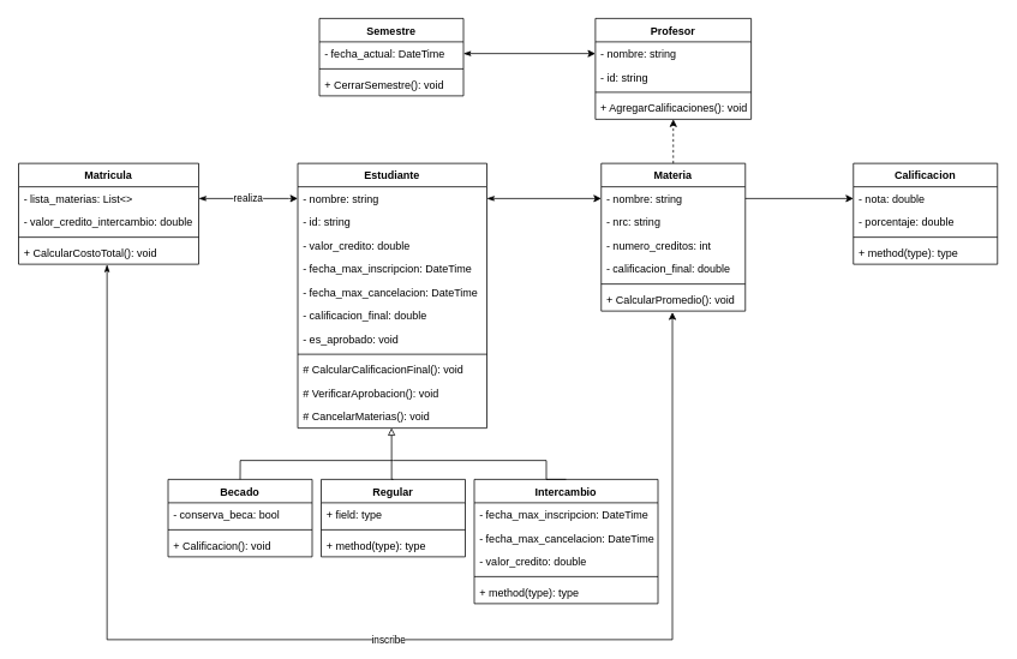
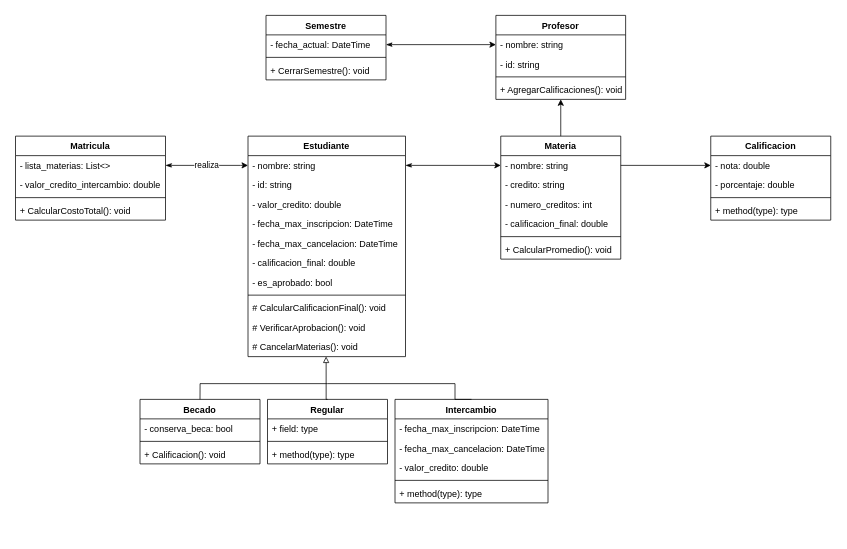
  <mxCell id="0" />
  <mxCell id="1" parent="0" />
  <mxCell id="2" value="Estudiante" style="swimlane;fontStyle=1;align=center;verticalAlign=top;childLayout=stackLayout;horizontal=1;startSize=26;horizontalStack=0;resizeParent=1;resizeParentMax=0;resizeLast=0;collapsible=1;marginBottom=0;fillColor=none;" parent="1" vertex="1"><mxGeometry x="330" y="181" width="210" height="294" as="geometry" /></mxCell>
  <mxCell id="3" value="- nombre: string" style="text;strokeColor=none;fillColor=none;align=left;verticalAlign=top;spacingLeft=4;spacingRight=4;overflow=hidden;rotatable=0;points=[[0,0.5],[1,0.5]];portConstraint=eastwest;" parent="2" vertex="1"><mxGeometry y="26" width="210" height="26" as="geometry" /></mxCell>
  <mxCell id="4" value="- id: string" style="text;strokeColor=none;fillColor=none;align=left;verticalAlign=top;spacingLeft=4;spacingRight=4;overflow=hidden;rotatable=0;points=[[0,0.5],[1,0.5]];portConstraint=eastwest;" vertex="1" parent="2"><mxGeometry y="52" width="210" height="26" as="geometry" /></mxCell>
  <mxCell id="5" value="- valor_credito: double" style="text;strokeColor=none;fillColor=none;align=left;verticalAlign=top;spacingLeft=4;spacingRight=4;overflow=hidden;rotatable=0;points=[[0,0.5],[1,0.5]];portConstraint=eastwest;" vertex="1" parent="2"><mxGeometry y="78" width="210" height="26" as="geometry" /></mxCell>
  <mxCell id="6" value="- fecha_max_inscripcion: DateTime" style="text;strokeColor=none;fillColor=none;align=left;verticalAlign=top;spacingLeft=4;spacingRight=4;overflow=hidden;rotatable=0;points=[[0,0.5],[1,0.5]];portConstraint=eastwest;" vertex="1" parent="2"><mxGeometry y="104" width="210" height="26" as="geometry" /></mxCell>
  <mxCell id="7" value="- fecha_max_cancelacion: DateTime" style="text;strokeColor=none;fillColor=none;align=left;verticalAlign=top;spacingLeft=4;spacingRight=4;overflow=hidden;rotatable=0;points=[[0,0.5],[1,0.5]];portConstraint=eastwest;" vertex="1" parent="2"><mxGeometry y="130" width="210" height="26" as="geometry" /></mxCell>
  <mxCell id="8" value="- calificacion_final: double" style="text;strokeColor=none;fillColor=none;align=left;verticalAlign=top;spacingLeft=4;spacingRight=4;overflow=hidden;rotatable=0;points=[[0,0.5],[1,0.5]];portConstraint=eastwest;" vertex="1" parent="2"><mxGeometry y="156" width="210" height="26" as="geometry" /></mxCell>
- <mxCell id="9" value="- es_aprobado: void" style="text;strokeColor=none;fillColor=none;align=left;verticalAlign=top;spacingLeft=4;spacingRight=4;overflow=hidden;rotatable=0;points=[[0,0.5],[1,0.5]];portConstraint=eastwest;" vertex="1" parent="2"><mxGeometry y="182" width="210" height="26" as="geometry" /></mxCell>
+ <mxCell id="9" value="- es_aprobado: bool" style="text;strokeColor=none;fillColor=none;align=left;verticalAlign=top;spacingLeft=4;spacingRight=4;overflow=hidden;rotatable=0;points=[[0,0.5],[1,0.5]];portConstraint=eastwest;" vertex="1" parent="2"><mxGeometry y="182" width="210" height="26" as="geometry" /></mxCell>
  <mxCell id="10" value="" style="line;strokeWidth=1;fillColor=none;align=left;verticalAlign=middle;spacingTop=-1;spacingLeft=3;spacingRight=3;rotatable=0;labelPosition=right;points=[];portConstraint=eastwest;" parent="2" vertex="1"><mxGeometry y="208" width="210" height="8" as="geometry" /></mxCell>
  <mxCell id="11" value="# CalcularCalificacionFinal(): void" style="text;strokeColor=none;fillColor=none;align=left;verticalAlign=top;spacingLeft=4;spacingRight=4;overflow=hidden;rotatable=0;points=[[0,0.5],[1,0.5]];portConstraint=eastwest;" parent="2" vertex="1"><mxGeometry y="216" width="210" height="26" as="geometry" /></mxCell>
  <mxCell id="12" value="# VerificarAprobacion(): void" style="text;strokeColor=none;fillColor=none;align=left;verticalAlign=top;spacingLeft=4;spacingRight=4;overflow=hidden;rotatable=0;points=[[0,0.5],[1,0.5]];portConstraint=eastwest;" vertex="1" parent="2"><mxGeometry y="242" width="210" height="26" as="geometry" /></mxCell>
  <mxCell id="13" value="# CancelarMaterias(): void" style="text;strokeColor=none;fillColor=none;align=left;verticalAlign=top;spacingLeft=4;spacingRight=4;overflow=hidden;rotatable=0;points=[[0,0.5],[1,0.5]];portConstraint=eastwest;" vertex="1" parent="2"><mxGeometry y="268" width="210" height="26" as="geometry" /></mxCell>
  <mxCell id="14" value="Calificacion" style="swimlane;fontStyle=1;align=center;verticalAlign=top;childLayout=stackLayout;horizontal=1;startSize=26;horizontalStack=0;resizeParent=1;resizeParentMax=0;resizeLast=0;collapsible=1;marginBottom=0;fillColor=none;" parent="1" vertex="1"><mxGeometry x="947" y="181" width="160" height="112" as="geometry" /></mxCell>
  <mxCell id="15" value="- nota: double" style="text;strokeColor=none;fillColor=none;align=left;verticalAlign=top;spacingLeft=4;spacingRight=4;overflow=hidden;rotatable=0;points=[[0,0.5],[1,0.5]];portConstraint=eastwest;" parent="14" vertex="1"><mxGeometry y="26" width="160" height="26" as="geometry" /></mxCell>
  <mxCell id="16" value="- porcentaje: double" style="text;strokeColor=none;fillColor=none;align=left;verticalAlign=top;spacingLeft=4;spacingRight=4;overflow=hidden;rotatable=0;points=[[0,0.5],[1,0.5]];portConstraint=eastwest;" vertex="1" parent="14"><mxGeometry y="52" width="160" height="26" as="geometry" /></mxCell>
  <mxCell id="17" value="" style="line;strokeWidth=1;fillColor=none;align=left;verticalAlign=middle;spacingTop=-1;spacingLeft=3;spacingRight=3;rotatable=0;labelPosition=right;points=[];portConstraint=eastwest;" parent="14" vertex="1"><mxGeometry y="78" width="160" height="8" as="geometry" /></mxCell>
  <mxCell id="18" value="+ method(type): type" style="text;strokeColor=none;fillColor=none;align=left;verticalAlign=top;spacingLeft=4;spacingRight=4;overflow=hidden;rotatable=0;points=[[0,0.5],[1,0.5]];portConstraint=eastwest;" parent="14" vertex="1"><mxGeometry y="86" width="160" height="26" as="geometry" /></mxCell>
- <mxCell id="19" value="inscribe" style="edgeStyle=orthogonalEdgeStyle;rounded=0;orthogonalLoop=1;jettySize=auto;html=1;startArrow=classicThin;startFill=1;endArrow=classic;endFill=1;exitX=0.491;exitY=1.016;exitDx=0;exitDy=0;exitPerimeter=0;entryX=0.494;entryY=1.051;entryDx=0;entryDy=0;entryPerimeter=0;" edge="1" parent="1" source="24" target="32"><mxGeometry x="0.036" relative="1" as="geometry"><mxPoint x="810" y="370" as="targetPoint" /><Array as="points"><mxPoint x="118" y="710" /><mxPoint x="746" y="710" /></Array><mxPoint as="offset" /></mxGeometry></mxCell>
  <mxCell id="20" value="Matricula" style="swimlane;fontStyle=1;align=center;verticalAlign=top;childLayout=stackLayout;horizontal=1;startSize=26;horizontalStack=0;resizeParent=1;resizeParentMax=0;resizeLast=0;collapsible=1;marginBottom=0;fillColor=none;" parent="1" vertex="1"><mxGeometry x="20" y="181" width="200" height="112" as="geometry" /></mxCell>
  <mxCell id="21" value="- lista_materias: List&lt;&gt;" style="text;strokeColor=none;fillColor=none;align=left;verticalAlign=top;spacingLeft=4;spacingRight=4;overflow=hidden;rotatable=0;points=[[0,0.5],[1,0.5]];portConstraint=eastwest;" parent="20" vertex="1"><mxGeometry y="26" width="200" height="26" as="geometry" /></mxCell>
  <mxCell id="22" value="- valor_credito_intercambio: double" style="text;strokeColor=none;fillColor=none;align=left;verticalAlign=top;spacingLeft=4;spacingRight=4;overflow=hidden;rotatable=0;points=[[0,0.5],[1,0.5]];portConstraint=eastwest;" vertex="1" parent="20"><mxGeometry y="52" width="200" height="26" as="geometry" /></mxCell>
  <mxCell id="23" value="" style="line;strokeWidth=1;fillColor=none;align=left;verticalAlign=middle;spacingTop=-1;spacingLeft=3;spacingRight=3;rotatable=0;labelPosition=right;points=[];portConstraint=eastwest;" parent="20" vertex="1"><mxGeometry y="78" width="200" height="8" as="geometry" /></mxCell>
  <mxCell id="24" value="+ CalcularCostoTotal(): void" style="text;strokeColor=none;fillColor=none;align=left;verticalAlign=top;spacingLeft=4;spacingRight=4;overflow=hidden;rotatable=0;points=[[0,0.5],[1,0.5]];portConstraint=eastwest;" parent="20" vertex="1"><mxGeometry y="86" width="200" height="26" as="geometry" /></mxCell>
- <mxCell id="25" style="edgeStyle=orthogonalEdgeStyle;rounded=0;orthogonalLoop=1;jettySize=auto;html=1;exitX=0.5;exitY=0;exitDx=0;exitDy=0;entryX=0.5;entryY=1;entryDx=0;entryDy=0;dashed=1;" edge="1" parent="1" source="26" target="37"><mxGeometry relative="1" as="geometry" /></mxCell>
+ <mxCell id="25" style="edgeStyle=orthogonalEdgeStyle;rounded=0;orthogonalLoop=1;jettySize=auto;html=1;exitX=0.5;exitY=0;exitDx=0;exitDy=0;entryX=0.5;entryY=1;entryDx=0;entryDy=0;" edge="1" parent="1" source="26" target="37"><mxGeometry relative="1" as="geometry" /></mxCell>
  <mxCell id="26" value="Materia" style="swimlane;fontStyle=1;align=center;verticalAlign=top;childLayout=stackLayout;horizontal=1;startSize=26;horizontalStack=0;resizeParent=1;resizeParentMax=0;resizeLast=0;collapsible=1;marginBottom=0;fillColor=none;" parent="1" vertex="1"><mxGeometry x="667" y="181" width="160" height="164" as="geometry" /></mxCell>
  <mxCell id="27" value="- nombre: string" style="text;strokeColor=none;fillColor=none;align=left;verticalAlign=top;spacingLeft=4;spacingRight=4;overflow=hidden;rotatable=0;points=[[0,0.5],[1,0.5]];portConstraint=eastwest;" parent="26" vertex="1"><mxGeometry y="26" width="160" height="26" as="geometry" /></mxCell>
- <mxCell id="28" value="- nrc: string" style="text;strokeColor=none;fillColor=none;align=left;verticalAlign=top;spacingLeft=4;spacingRight=4;overflow=hidden;rotatable=0;points=[[0,0.5],[1,0.5]];portConstraint=eastwest;" vertex="1" parent="26"><mxGeometry y="52" width="160" height="26" as="geometry" /></mxCell>
+ <mxCell id="28" value="- credito: string" style="text;strokeColor=none;fillColor=none;align=left;verticalAlign=top;spacingLeft=4;spacingRight=4;overflow=hidden;rotatable=0;points=[[0,0.5],[1,0.5]];portConstraint=eastwest;" vertex="1" parent="26"><mxGeometry y="52" width="160" height="26" as="geometry" /></mxCell>
  <mxCell id="29" value="- numero_creditos: int" style="text;strokeColor=none;fillColor=none;align=left;verticalAlign=top;spacingLeft=4;spacingRight=4;overflow=hidden;rotatable=0;points=[[0,0.5],[1,0.5]];portConstraint=eastwest;" vertex="1" parent="26"><mxGeometry y="78" width="160" height="26" as="geometry" /></mxCell>
  <mxCell id="30" value="- calificacion_final: double" style="text;strokeColor=none;fillColor=none;align=left;verticalAlign=top;spacingLeft=4;spacingRight=4;overflow=hidden;rotatable=0;points=[[0,0.5],[1,0.5]];portConstraint=eastwest;" vertex="1" parent="26"><mxGeometry y="104" width="160" height="26" as="geometry" /></mxCell>
  <mxCell id="31" value="" style="line;strokeWidth=1;fillColor=none;align=left;verticalAlign=middle;spacingTop=-1;spacingLeft=3;spacingRight=3;rotatable=0;labelPosition=right;points=[];portConstraint=eastwest;" parent="26" vertex="1"><mxGeometry y="130" width="160" height="8" as="geometry" /></mxCell>
  <mxCell id="32" value="+ CalcularPromedio(): void" style="text;strokeColor=none;fillColor=none;align=left;verticalAlign=top;spacingLeft=4;spacingRight=4;overflow=hidden;rotatable=0;points=[[0,0.5],[1,0.5]];portConstraint=eastwest;" parent="26" vertex="1"><mxGeometry y="138" width="160" height="26" as="geometry" /></mxCell>
  <mxCell id="33" value="Semestre" style="swimlane;fontStyle=1;align=center;verticalAlign=top;childLayout=stackLayout;horizontal=1;startSize=26;horizontalStack=0;resizeParent=1;resizeParentMax=0;resizeLast=0;collapsible=1;marginBottom=0;fillColor=none;" parent="1" vertex="1"><mxGeometry x="354" y="20" width="160" height="86" as="geometry" /></mxCell>
  <mxCell id="34" value="- fecha_actual: DateTime" style="text;strokeColor=none;fillColor=none;align=left;verticalAlign=top;spacingLeft=4;spacingRight=4;overflow=hidden;rotatable=0;points=[[0,0.5],[1,0.5]];portConstraint=eastwest;" parent="33" vertex="1"><mxGeometry y="26" width="160" height="26" as="geometry" /></mxCell>
  <mxCell id="35" value="" style="line;strokeWidth=1;fillColor=none;align=left;verticalAlign=middle;spacingTop=-1;spacingLeft=3;spacingRight=3;rotatable=0;labelPosition=right;points=[];portConstraint=eastwest;" parent="33" vertex="1"><mxGeometry y="52" width="160" height="8" as="geometry" /></mxCell>
  <mxCell id="36" value="+ CerrarSemestre(): void" style="text;strokeColor=none;fillColor=none;align=left;verticalAlign=top;spacingLeft=4;spacingRight=4;overflow=hidden;rotatable=0;points=[[0,0.5],[1,0.5]];portConstraint=eastwest;" parent="33" vertex="1"><mxGeometry y="60" width="160" height="26" as="geometry" /></mxCell>
  <mxCell id="37" value="Profesor" style="swimlane;fontStyle=1;align=center;verticalAlign=top;childLayout=stackLayout;horizontal=1;startSize=26;horizontalStack=0;resizeParent=1;resizeParentMax=0;resizeLast=0;collapsible=1;marginBottom=0;fillColor=none;" parent="1" vertex="1"><mxGeometry x="660.5" y="20" width="173" height="112" as="geometry" /></mxCell>
  <mxCell id="38" value="- nombre: string" style="text;strokeColor=none;fillColor=none;align=left;verticalAlign=top;spacingLeft=4;spacingRight=4;overflow=hidden;rotatable=0;points=[[0,0.5],[1,0.5]];portConstraint=eastwest;" parent="37" vertex="1"><mxGeometry y="26" width="173" height="26" as="geometry" /></mxCell>
  <mxCell id="39" value="- id: string" style="text;strokeColor=none;fillColor=none;align=left;verticalAlign=top;spacingLeft=4;spacingRight=4;overflow=hidden;rotatable=0;points=[[0,0.5],[1,0.5]];portConstraint=eastwest;" vertex="1" parent="37"><mxGeometry y="52" width="173" height="26" as="geometry" /></mxCell>
  <mxCell id="40" value="" style="line;strokeWidth=1;fillColor=none;align=left;verticalAlign=middle;spacingTop=-1;spacingLeft=3;spacingRight=3;rotatable=0;labelPosition=right;points=[];portConstraint=eastwest;" parent="37" vertex="1"><mxGeometry y="78" width="173" height="8" as="geometry" /></mxCell>
  <mxCell id="41" value="+ AgregarCalificaciones(): void" style="text;strokeColor=none;fillColor=none;align=left;verticalAlign=top;spacingLeft=4;spacingRight=4;overflow=hidden;rotatable=0;points=[[0,0.5],[1,0.5]];portConstraint=eastwest;" parent="37" vertex="1"><mxGeometry y="86" width="173" height="26" as="geometry" /></mxCell>
  <mxCell id="42" value="Becado" style="swimlane;fontStyle=1;align=center;verticalAlign=top;childLayout=stackLayout;horizontal=1;startSize=26;horizontalStack=0;resizeParent=1;resizeParentMax=0;resizeLast=0;collapsible=1;marginBottom=0;fillColor=none;" parent="1" vertex="1"><mxGeometry x="186" y="532" width="160" height="86" as="geometry" /></mxCell>
  <mxCell id="43" value="- conserva_beca: bool" style="text;strokeColor=none;fillColor=none;align=left;verticalAlign=top;spacingLeft=4;spacingRight=4;overflow=hidden;rotatable=0;points=[[0,0.5],[1,0.5]];portConstraint=eastwest;" parent="42" vertex="1"><mxGeometry y="26" width="160" height="26" as="geometry" /></mxCell>
  <mxCell id="44" value="" style="line;strokeWidth=1;fillColor=none;align=left;verticalAlign=middle;spacingTop=-1;spacingLeft=3;spacingRight=3;rotatable=0;labelPosition=right;points=[];portConstraint=eastwest;" parent="42" vertex="1"><mxGeometry y="52" width="160" height="8" as="geometry" /></mxCell>
  <mxCell id="45" value="+ Calificacion(): void" style="text;strokeColor=none;fillColor=none;align=left;verticalAlign=top;spacingLeft=4;spacingRight=4;overflow=hidden;rotatable=0;points=[[0,0.5],[1,0.5]];portConstraint=eastwest;" parent="42" vertex="1"><mxGeometry y="60" width="160" height="26" as="geometry" /></mxCell>
  <mxCell id="46" style="edgeStyle=orthogonalEdgeStyle;rounded=0;orthogonalLoop=1;jettySize=auto;html=1;exitX=0.5;exitY=0;exitDx=0;exitDy=0;entryX=0.496;entryY=0.994;entryDx=0;entryDy=0;endArrow=block;endFill=0;strokeWidth=1;entryPerimeter=0;" parent="1" target="13" edge="1"><mxGeometry relative="1" as="geometry"><mxPoint x="436" y="532" as="sourcePoint" /><mxPoint x="435" y="490" as="targetPoint" /><Array as="points"><mxPoint x="434" y="532" /></Array></mxGeometry></mxCell>
  <mxCell id="47" value="Regular" style="swimlane;fontStyle=1;align=center;verticalAlign=top;childLayout=stackLayout;horizontal=1;startSize=26;horizontalStack=0;resizeParent=1;resizeParentMax=0;resizeLast=0;collapsible=1;marginBottom=0;fillColor=none;" parent="1" vertex="1"><mxGeometry x="356" y="532" width="160" height="86" as="geometry" /></mxCell>
  <mxCell id="48" value="+ field: type" style="text;strokeColor=none;fillColor=none;align=left;verticalAlign=top;spacingLeft=4;spacingRight=4;overflow=hidden;rotatable=0;points=[[0,0.5],[1,0.5]];portConstraint=eastwest;" parent="47" vertex="1"><mxGeometry y="26" width="160" height="26" as="geometry" /></mxCell>
  <mxCell id="49" value="" style="line;strokeWidth=1;fillColor=none;align=left;verticalAlign=middle;spacingTop=-1;spacingLeft=3;spacingRight=3;rotatable=0;labelPosition=right;points=[];portConstraint=eastwest;" parent="47" vertex="1"><mxGeometry y="52" width="160" height="8" as="geometry" /></mxCell>
  <mxCell id="50" value="+ method(type): type" style="text;strokeColor=none;fillColor=none;align=left;verticalAlign=top;spacingLeft=4;spacingRight=4;overflow=hidden;rotatable=0;points=[[0,0.5],[1,0.5]];portConstraint=eastwest;" parent="47" vertex="1"><mxGeometry y="60" width="160" height="26" as="geometry" /></mxCell>
  <mxCell id="51" value="Intercambio" style="swimlane;fontStyle=1;align=center;verticalAlign=top;childLayout=stackLayout;horizontal=1;startSize=26;horizontalStack=0;resizeParent=1;resizeParentMax=0;resizeLast=0;collapsible=1;marginBottom=0;fillColor=none;" parent="1" vertex="1"><mxGeometry x="526" y="532" width="204" height="138" as="geometry" /></mxCell>
  <mxCell id="52" value="- fecha_max_inscripcion: DateTime" style="text;strokeColor=none;fillColor=none;align=left;verticalAlign=top;spacingLeft=4;spacingRight=4;overflow=hidden;rotatable=0;points=[[0,0.5],[1,0.5]];portConstraint=eastwest;" vertex="1" parent="51"><mxGeometry y="26" width="204" height="26" as="geometry" /></mxCell>
  <mxCell id="53" value="- fecha_max_cancelacion: DateTime" style="text;strokeColor=none;fillColor=none;align=left;verticalAlign=top;spacingLeft=4;spacingRight=4;overflow=hidden;rotatable=0;points=[[0,0.5],[1,0.5]];portConstraint=eastwest;" vertex="1" parent="51"><mxGeometry y="52" width="204" height="26" as="geometry" /></mxCell>
  <mxCell id="54" value="- valor_credito: double" style="text;strokeColor=none;fillColor=none;align=left;verticalAlign=top;spacingLeft=4;spacingRight=4;overflow=hidden;rotatable=0;points=[[0,0.5],[1,0.5]];portConstraint=eastwest;" vertex="1" parent="51"><mxGeometry y="78" width="204" height="26" as="geometry" /></mxCell>
  <mxCell id="55" value="" style="line;strokeWidth=1;fillColor=none;align=left;verticalAlign=middle;spacingTop=-1;spacingLeft=3;spacingRight=3;rotatable=0;labelPosition=right;points=[];portConstraint=eastwest;" parent="51" vertex="1"><mxGeometry y="104" width="204" height="8" as="geometry" /></mxCell>
  <mxCell id="56" value="+ method(type): type" style="text;strokeColor=none;fillColor=none;align=left;verticalAlign=top;spacingLeft=4;spacingRight=4;overflow=hidden;rotatable=0;points=[[0,0.5],[1,0.5]];portConstraint=eastwest;" parent="51" vertex="1"><mxGeometry y="112" width="204" height="26" as="geometry" /></mxCell>
  <mxCell id="57" value="" style="group" parent="1" vertex="1" connectable="0"><mxGeometry x="436" y="511" width="170" as="geometry" /></mxCell>
  <mxCell id="58" style="edgeStyle=orthogonalEdgeStyle;rounded=0;orthogonalLoop=1;jettySize=auto;html=1;exitX=0.5;exitY=0;exitDx=0;exitDy=0;endArrow=none;endFill=0;" parent="57" source="51" edge="1"><mxGeometry relative="1" as="geometry"><mxPoint x="170" as="targetPoint" /></mxGeometry></mxCell>
  <mxCell id="59" value="" style="endArrow=none;html=1;rounded=0;" parent="57" edge="1"><mxGeometry width="50" height="50" relative="1" as="geometry"><mxPoint as="sourcePoint" /><mxPoint x="170" as="targetPoint" /></mxGeometry></mxCell>
  <mxCell id="60" value="" style="group" parent="1" vertex="1" connectable="0"><mxGeometry x="266" y="511" width="170" as="geometry" /></mxCell>
  <mxCell id="61" style="edgeStyle=orthogonalEdgeStyle;rounded=0;orthogonalLoop=1;jettySize=auto;html=1;exitX=0.5;exitY=0;exitDx=0;exitDy=0;endArrow=none;endFill=0;strokeWidth=1;" parent="60" source="42" edge="1"><mxGeometry relative="1" as="geometry"><mxPoint x="0.111" as="targetPoint" /></mxGeometry></mxCell>
  <mxCell id="62" value="" style="group" parent="60" vertex="1" connectable="0"><mxGeometry width="170" as="geometry" /></mxCell>
  <mxCell id="63" style="edgeStyle=orthogonalEdgeStyle;rounded=0;orthogonalLoop=1;jettySize=auto;html=1;exitX=0.5;exitY=0;exitDx=0;exitDy=0;endArrow=none;endFill=0;" parent="62" edge="1"><mxGeometry relative="1" as="geometry"><mxPoint x="170" as="targetPoint" /></mxGeometry></mxCell>
  <mxCell id="64" value="" style="endArrow=none;html=1;rounded=0;" parent="62" edge="1"><mxGeometry width="50" height="50" relative="1" as="geometry"><mxPoint as="sourcePoint" /><mxPoint x="170" as="targetPoint" /></mxGeometry></mxCell>
  <mxCell id="65" style="edgeStyle=orthogonalEdgeStyle;rounded=0;orthogonalLoop=1;jettySize=auto;html=1;exitX=1;exitY=0.5;exitDx=0;exitDy=0;entryX=0;entryY=0.5;entryDx=0;entryDy=0;" edge="1" parent="1" source="27" target="15"><mxGeometry relative="1" as="geometry" /></mxCell>
  <mxCell id="66" value="realiza" style="edgeStyle=orthogonalEdgeStyle;rounded=0;orthogonalLoop=1;jettySize=auto;html=1;exitX=1;exitY=0.5;exitDx=0;exitDy=0;entryX=0;entryY=0.5;entryDx=0;entryDy=0;startArrow=classicThin;startFill=1;endArrow=classic;endFill=1;" edge="1" parent="1" source="21" target="3"><mxGeometry relative="1" as="geometry"><Array as="points"><mxPoint x="320" y="220" /><mxPoint x="320" y="220" /></Array></mxGeometry></mxCell>
  <mxCell id="67" style="edgeStyle=orthogonalEdgeStyle;rounded=0;orthogonalLoop=1;jettySize=auto;html=1;exitX=1;exitY=0.5;exitDx=0;exitDy=0;entryX=0;entryY=0.5;entryDx=0;entryDy=0;startArrow=classicThin;startFill=1;endArrow=classic;endFill=1;" edge="1" parent="1" source="34" target="38"><mxGeometry relative="1" as="geometry" /></mxCell>
  <mxCell id="68" style="edgeStyle=orthogonalEdgeStyle;rounded=0;orthogonalLoop=1;jettySize=auto;html=1;exitX=1;exitY=0.5;exitDx=0;exitDy=0;startArrow=classicThin;startFill=1;endArrow=classic;endFill=1;entryX=0;entryY=0.5;entryDx=0;entryDy=0;" edge="1" parent="1" source="3" target="27"><mxGeometry relative="1" as="geometry"><mxPoint x="540" y="219.684" as="targetPoint" /></mxGeometry></mxCell>
